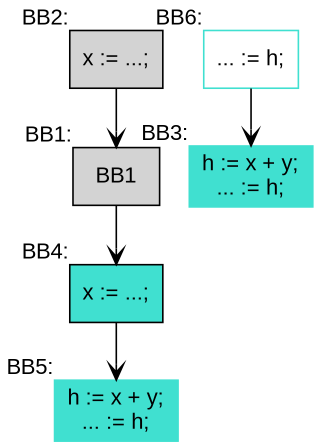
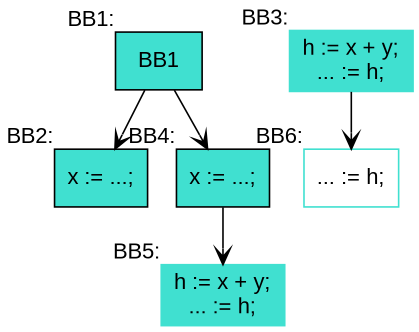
  digraph {
    fontname="Liberation Sans"
    node [fontname="Liberation Sans" shape=box style=filled]
    edge [arrowhead=open fontname="Liberation Sans"]
-   BB1 [xlabel="BB1:"]
-   n2 [label="x := ...;\n" xlabel="BB2:"]
+   BB1 [xlabel="BB1:" fillcolor=Turquoise]
+   n2 [label="x := ...;\n" xlabel="BB2:" fillcolor=Turquoise]
    n3 [fillcolor=Turquoise label="x := ...;\n" xlabel="BB4:"]
    n4 [color=Turquoise label="h := x + y;\n... := h;\n" xlabel="BB5:"]
    n5 [color=Turquoise label="h := x + y;\n... := h;\n" xlabel="BB3:"]
    n6 [color=Turquoise label="... := h;\n" xlabel="BB6:" style=""]
-   n2 -> BB1
+   BB1 -> n2
    BB1 -> n3
    n3 -> n4
-   n6 -> n5
+   n5 -> n6
  }
